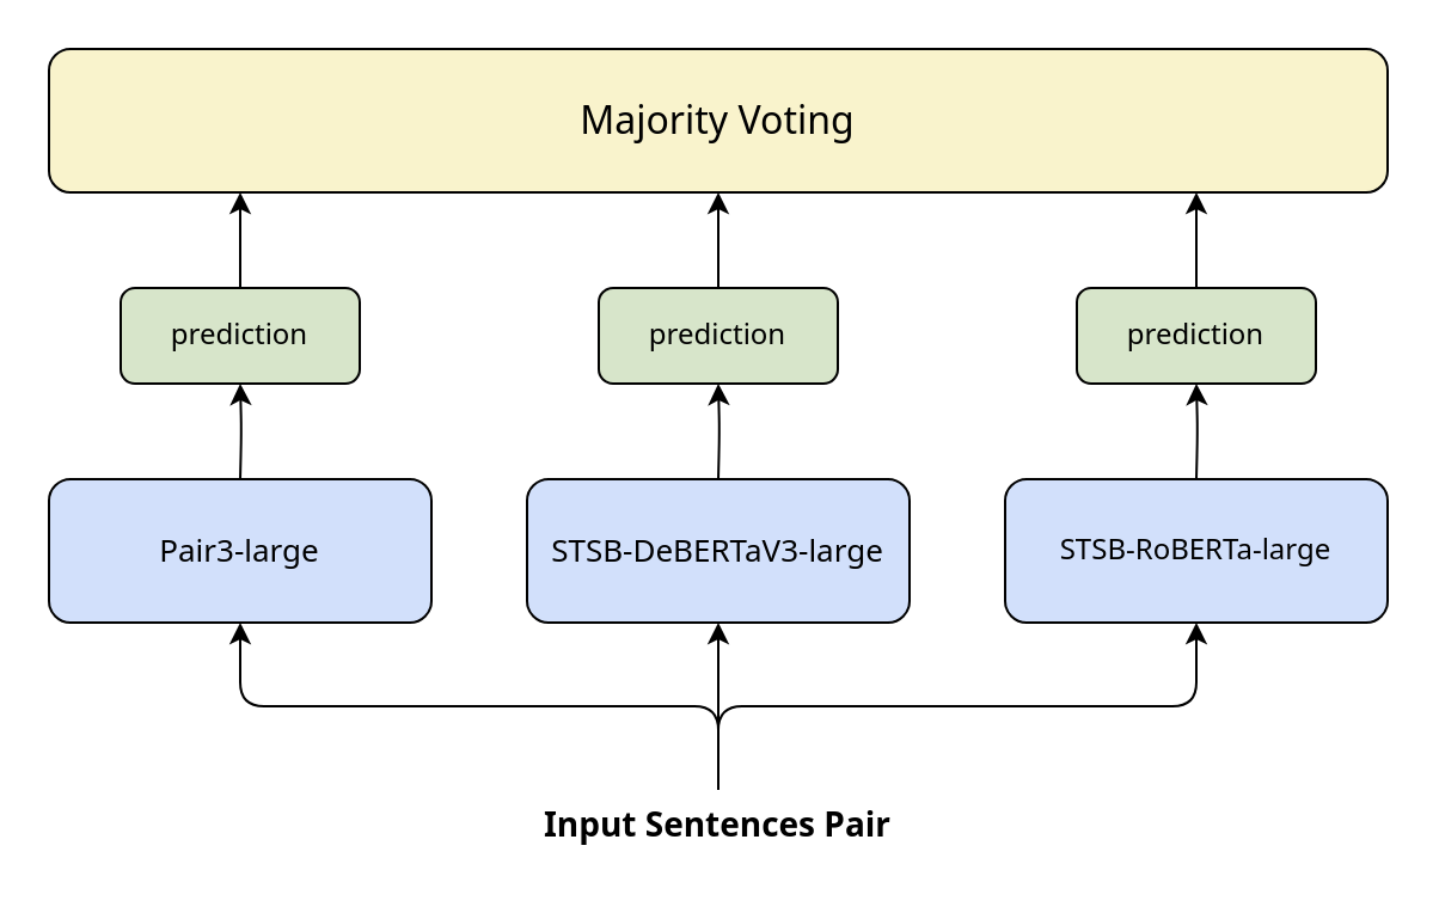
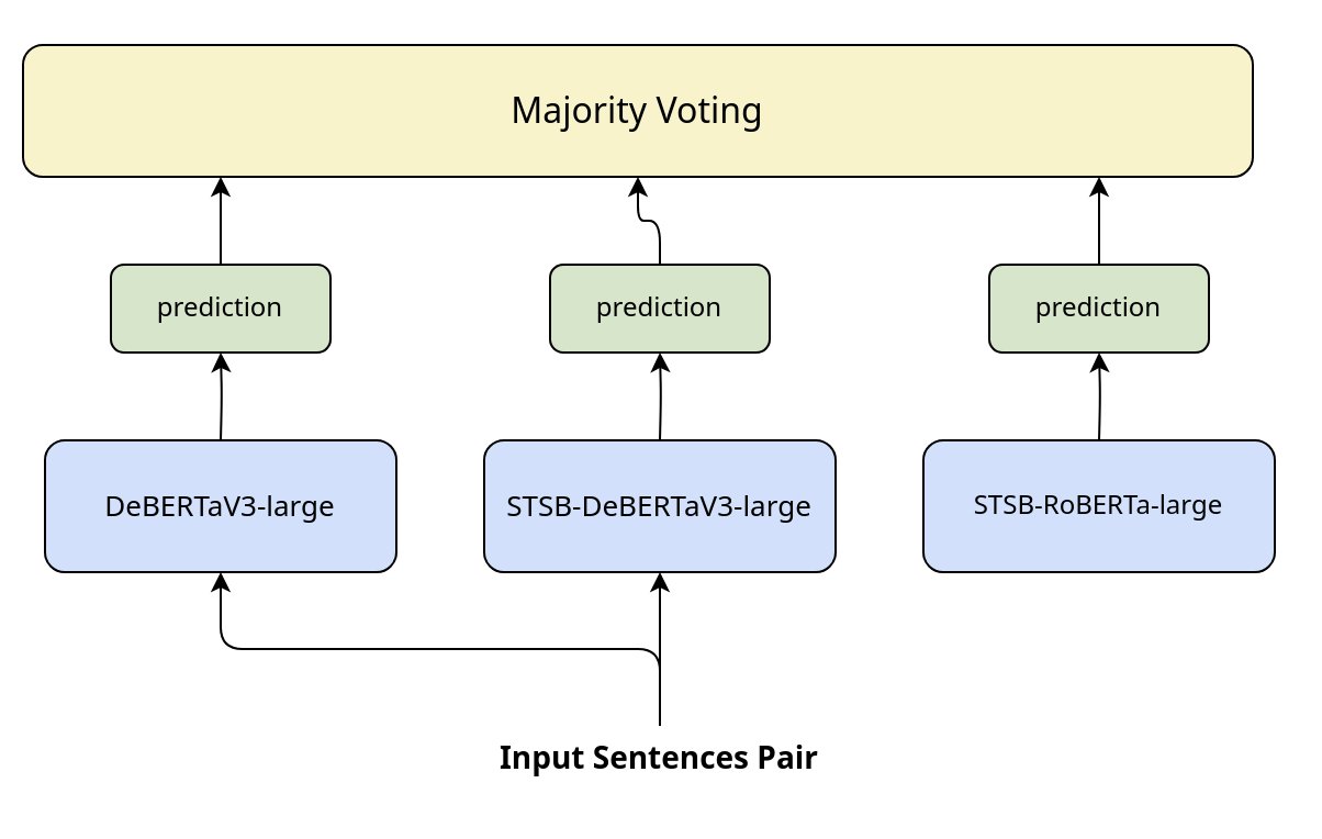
  <mxCell id="0" />
  <mxCell id="1" parent="0" />
- <mxCell id="2" value="Pair3-large" style="rounded=1;whiteSpace=wrap;html=1;fontFamily=Noto Sans;fontSource=https%3A%2F%2Ffonts.googleapis.com%2Fcss%3Ffamily%3DNoto%2BSans;fontStyle=0;fontSize=13;fillColor=#D2E0FB;" vertex="1" parent="1"><mxGeometry x="20" y="200" width="160" height="60" as="geometry" /></mxCell>
+ <mxCell id="2" value="DeBERTaV3-large" style="rounded=1;whiteSpace=wrap;html=1;fontFamily=Noto Sans;fontSource=https%3A%2F%2Ffonts.googleapis.com%2Fcss%3Ffamily%3DNoto%2BSans;fontStyle=0;fontSize=13;fillColor=#D2E0FB;" vertex="1" parent="1"><mxGeometry x="20" y="200" width="160" height="60" as="geometry" /></mxCell>
  <mxCell id="3" value="STSB-DeBERTaV3-large" style="rounded=1;whiteSpace=wrap;html=1;fontFamily=Noto Sans;fontSource=https%3A%2F%2Ffonts.googleapis.com%2Fcss%3Ffamily%3DNoto%2BSans;fontStyle=0;fontSize=13;fillColor=#D2E0FB;" vertex="1" parent="1"><mxGeometry x="220" y="200" width="160" height="60" as="geometry" /></mxCell>
  <mxCell id="4" value="STSB-RoBERTa-large" style="rounded=1;whiteSpace=wrap;html=1;fontFamily=Noto Sans;fontSource=https%3A%2F%2Ffonts.googleapis.com%2Fcss%3Ffamily%3DNoto%2BSans;fontStyle=0;fontSize=12;fillColor=#D2E0FB;" vertex="1" parent="1"><mxGeometry x="420" y="200" width="160" height="60" as="geometry" /></mxCell>
  <mxCell id="5" style="edgeStyle=orthogonalEdgeStyle;html=1;fontFamily=Noto Sans;fontSource=https%3A%2F%2Ffonts.googleapis.com%2Fcss%3Ffamily%3DNoto%2BSans;" edge="1" parent="1" target="7"><mxGeometry relative="1" as="geometry"><mxPoint x="100" y="200" as="sourcePoint" /></mxGeometry></mxCell>
  <mxCell id="6" style="edgeStyle=orthogonalEdgeStyle;html=1;fontFamily=Noto Sans;fontSource=https%3A%2F%2Ffonts.googleapis.com%2Fcss%3Ffamily%3DNoto%2BSans;" edge="1" parent="1" source="7" target="8"><mxGeometry relative="1" as="geometry"><Array as="points"><mxPoint x="100" y="100" /><mxPoint x="100" y="100" /></Array></mxGeometry></mxCell>
  <mxCell id="7" value="prediction" style="rounded=1;whiteSpace=wrap;html=1;fontFamily=Noto Sans;fontSource=https%3A%2F%2Ffonts.googleapis.com%2Fcss%3Ffamily%3DNoto%2BSans;fillColor=#D7E5CA;" vertex="1" parent="1"><mxGeometry x="50" y="120" width="100" height="40" as="geometry" /></mxCell>
- <mxCell id="8" value="Majority Voting" style="rounded=1;whiteSpace=wrap;html=1;fontFamily=Noto Sans;fontSource=https%3A%2F%2Ffonts.googleapis.com%2Fcss%3Ffamily%3DNoto%2BSans;fontSize=16;fontStyle=0;fillColor=#F9F3CC;" vertex="1" parent="1"><mxGeometry x="20" y="20" width="560" height="60" as="geometry" /></mxCell>
+ <mxCell id="8" value="Majority Voting" style="rounded=1;whiteSpace=wrap;html=1;fontFamily=Noto Sans;fontSource=https%3A%2F%2Ffonts.googleapis.com%2Fcss%3Ffamily%3DNoto%2BSans;fontSize=16;fontStyle=0;fillColor=#F9F3CC;" vertex="1" parent="1"><mxGeometry x="10" y="20" width="560" height="60" as="geometry" /></mxCell>
  <mxCell id="9" style="edgeStyle=orthogonalEdgeStyle;html=1;fontFamily=Noto Sans;fontSource=https%3A%2F%2Ffonts.googleapis.com%2Fcss%3Ffamily%3DNoto%2BSans;" edge="1" parent="1" target="11"><mxGeometry relative="1" as="geometry"><mxPoint x="300" y="200" as="sourcePoint" /></mxGeometry></mxCell>
  <mxCell id="10" style="edgeStyle=orthogonalEdgeStyle;html=1;fontFamily=Noto Sans;fontSource=https%3A%2F%2Ffonts.googleapis.com%2Fcss%3Ffamily%3DNoto%2BSans;" edge="1" parent="1" source="11" target="8"><mxGeometry relative="1" as="geometry" /></mxCell>
  <mxCell id="11" value="prediction" style="rounded=1;whiteSpace=wrap;html=1;fontFamily=Noto Sans;fontSource=https%3A%2F%2Ffonts.googleapis.com%2Fcss%3Ffamily%3DNoto%2BSans;fillColor=#D7E5CA;" vertex="1" parent="1"><mxGeometry x="250" y="120" width="100" height="40" as="geometry" /></mxCell>
  <mxCell id="12" style="edgeStyle=orthogonalEdgeStyle;html=1;fontFamily=Noto Sans;fontSource=https%3A%2F%2Ffonts.googleapis.com%2Fcss%3Ffamily%3DNoto%2BSans;" edge="1" parent="1" target="14"><mxGeometry relative="1" as="geometry"><mxPoint x="500" y="200" as="sourcePoint" /></mxGeometry></mxCell>
  <mxCell id="13" value="" style="edgeStyle=orthogonalEdgeStyle;html=1;fontFamily=Noto Sans;fontSource=https%3A%2F%2Ffonts.googleapis.com%2Fcss%3Ffamily%3DNoto%2BSans;" edge="1" parent="1" source="14" target="8"><mxGeometry relative="1" as="geometry"><Array as="points"><mxPoint x="500" y="90" /><mxPoint x="500" y="90" /></Array></mxGeometry></mxCell>
  <mxCell id="14" value="prediction" style="rounded=1;whiteSpace=wrap;html=1;fontFamily=Noto Sans;fontSource=https%3A%2F%2Ffonts.googleapis.com%2Fcss%3Ffamily%3DNoto%2BSans;fillColor=#D7E5CA;" vertex="1" parent="1"><mxGeometry x="450" y="120" width="100" height="40" as="geometry" /></mxCell>
  <mxCell id="15" style="edgeStyle=orthogonalEdgeStyle;html=1;exitX=0.5;exitY=0;exitDx=0;exitDy=0;fontFamily=Noto Sans;fontSource=https%3A%2F%2Ffonts.googleapis.com%2Fcss%3Ffamily%3DNoto%2BSans;" edge="1" parent="1" source="18" target="2"><mxGeometry relative="1" as="geometry" /></mxCell>
  <mxCell id="16" style="edgeStyle=orthogonalEdgeStyle;html=1;fontFamily=Noto Sans;fontSource=https%3A%2F%2Ffonts.googleapis.com%2Fcss%3Ffamily%3DNoto%2BSans;" edge="1" parent="1" source="18" target="3"><mxGeometry relative="1" as="geometry" /></mxCell>
- <mxCell id="17" style="edgeStyle=orthogonalEdgeStyle;html=1;exitX=0.5;exitY=0;exitDx=0;exitDy=0;fontFamily=Noto Sans;fontSource=https%3A%2F%2Ffonts.googleapis.com%2Fcss%3Ffamily%3DNoto%2BSans;" edge="1" parent="1" source="18" target="4"><mxGeometry relative="1" as="geometry" /></mxCell>
  <mxCell id="18" value="Input Sentences Pair" style="rounded=1;whiteSpace=wrap;html=1;fontFamily=Noto Sans;fontSource=https%3A%2F%2Ffonts.googleapis.com%2Fcss%3Ffamily%3DNoto%2BSans;fillColor=none;strokeColor=none;fontStyle=1;fontSize=14;" vertex="1" parent="1"><mxGeometry x="220" y="330" width="160" height="30" as="geometry" /></mxCell>
